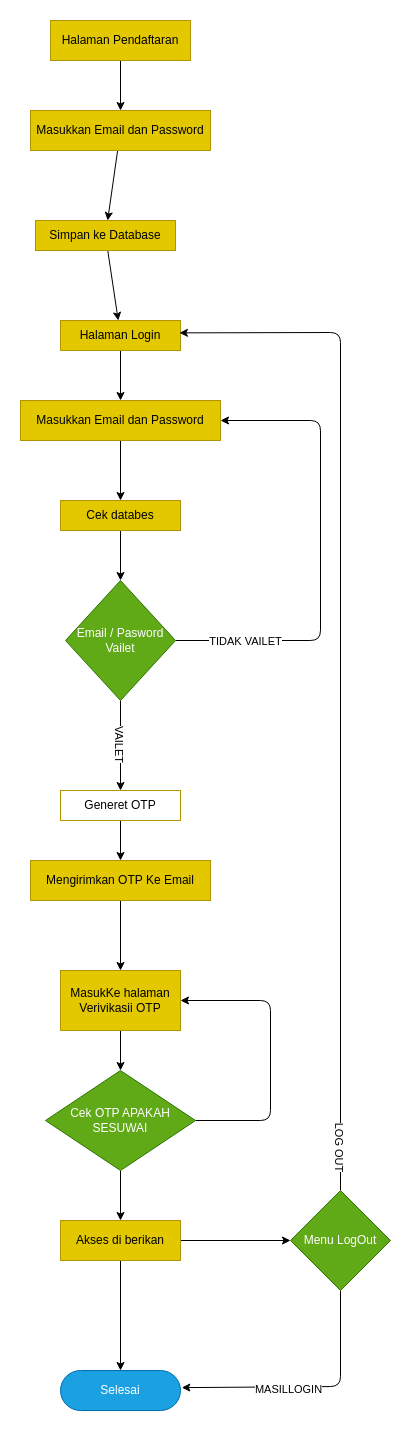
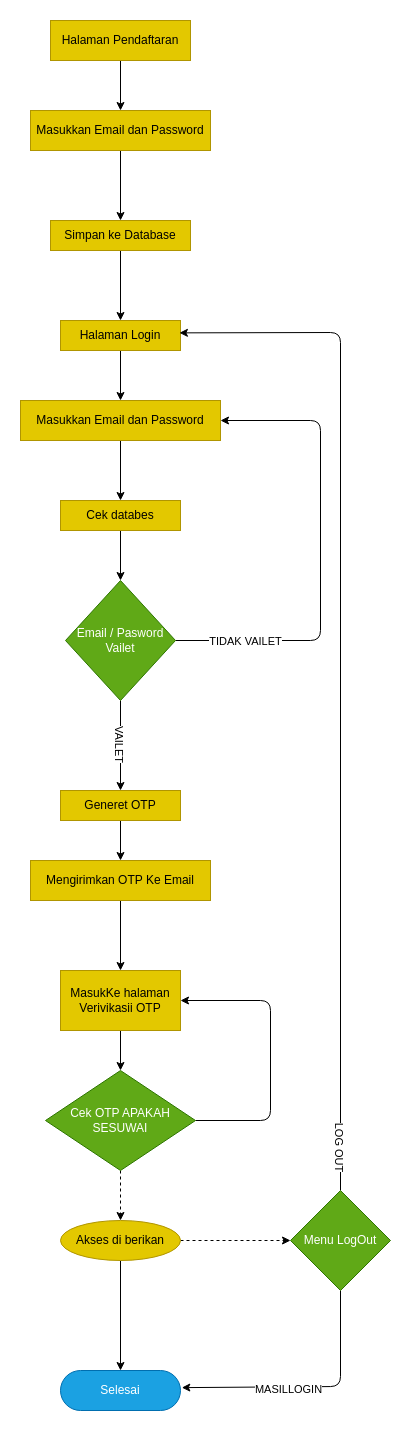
  <mxCell id="0" />
  <mxCell id="1" parent="0" />
  <mxCell id="2" value="" style="edgeStyle=none;html=1;labelBorderColor=none;" parent="1" source="3" target="5" edge="1"><mxGeometry relative="1" as="geometry" /></mxCell>
  <mxCell id="3" value="Halaman Pendaftaran" style="rounded=0;whiteSpace=wrap;html=1;labelBorderColor=none;fillColor=#e3c800;fontColor=#000000;strokeColor=#B09500;" parent="1" vertex="1"><mxGeometry x="50" y="20" width="140" height="40" as="geometry" /></mxCell>
  <mxCell id="4" value="" style="edgeStyle=none;html=1;labelBorderColor=none;" parent="1" source="5" target="7" edge="1"><mxGeometry relative="1" as="geometry" /></mxCell>
  <mxCell id="5" value="Masukkan Email dan Password" style="rounded=0;whiteSpace=wrap;html=1;labelBorderColor=none;fillColor=#e3c800;fontColor=#000000;strokeColor=#B09500;" parent="1" vertex="1"><mxGeometry x="30" y="110" width="180" height="40" as="geometry" /></mxCell>
  <mxCell id="6" value="" style="edgeStyle=none;html=1;labelBorderColor=none;" parent="1" source="7" target="9" edge="1"><mxGeometry relative="1" as="geometry" /></mxCell>
- <mxCell id="7" value="Simpan ke Database" style="rounded=0;whiteSpace=wrap;html=1;labelBorderColor=none;fillColor=#e3c800;fontColor=#000000;strokeColor=#B09500;" parent="1" vertex="1"><mxGeometry x="35" y="220" width="140" height="30" as="geometry" /></mxCell>
+ <mxCell id="7" value="Simpan ke Database" style="rounded=0;whiteSpace=wrap;html=1;labelBorderColor=none;fillColor=#e3c800;fontColor=#000000;strokeColor=#B09500;" parent="1" vertex="1"><mxGeometry x="50" y="220" width="140" height="30" as="geometry" /></mxCell>
  <mxCell id="8" value="" style="edgeStyle=none;html=1;labelBorderColor=none;" parent="1" source="9" target="11" edge="1"><mxGeometry relative="1" as="geometry" /></mxCell>
  <mxCell id="9" value="Halaman Login" style="rounded=0;whiteSpace=wrap;html=1;labelBorderColor=none;fillColor=#e3c800;fontColor=#000000;strokeColor=#B09500;" parent="1" vertex="1"><mxGeometry x="60" y="320" width="120" height="30" as="geometry" /></mxCell>
  <mxCell id="10" value="" style="edgeStyle=none;html=1;labelBorderColor=none;" parent="1" source="11" target="13" edge="1"><mxGeometry relative="1" as="geometry" /></mxCell>
  <mxCell id="11" value="Masukkan Email dan Password" style="rounded=0;whiteSpace=wrap;html=1;labelBorderColor=none;fillColor=#e3c800;fontColor=#000000;strokeColor=#B09500;" parent="1" vertex="1"><mxGeometry x="20" y="400" width="200" height="40" as="geometry" /></mxCell>
  <mxCell id="12" value="" style="edgeStyle=none;html=1;labelBorderColor=none;" parent="1" source="13" target="18" edge="1"><mxGeometry relative="1" as="geometry" /></mxCell>
  <mxCell id="13" value="Cek databes" style="rounded=0;whiteSpace=wrap;html=1;labelBorderColor=none;fillColor=#e3c800;fontColor=#000000;strokeColor=#B09500;" parent="1" vertex="1"><mxGeometry x="60" y="500" width="120" height="30" as="geometry" /></mxCell>
  <mxCell id="14" style="edgeStyle=none;html=1;entryX=1;entryY=0.5;entryDx=0;entryDy=0;labelBorderColor=none;" parent="1" source="18" target="11" edge="1"><mxGeometry relative="1" as="geometry"><mxPoint x="320" y="400" as="targetPoint" /><Array as="points"><mxPoint x="320" y="640" /><mxPoint x="320" y="420" /></Array></mxGeometry></mxCell>
  <mxCell id="15" value="TIDAK VAILET" style="edgeLabel;html=1;align=center;verticalAlign=middle;resizable=0;points=[];" parent="14" vertex="1" connectable="0"><mxGeometry x="-0.704" relative="1" as="geometry"><mxPoint as="offset" /></mxGeometry></mxCell>
  <mxCell id="16" value="" style="edgeStyle=none;html=1;labelBorderColor=none;" parent="1" source="18" target="20" edge="1"><mxGeometry relative="1" as="geometry" /></mxCell>
  <mxCell id="17" value="VAILET" style="edgeLabel;html=1;align=center;verticalAlign=middle;resizable=0;points=[];rotation=90;" parent="16" vertex="1" connectable="0"><mxGeometry x="-0.049" relative="1" as="geometry"><mxPoint as="offset" /></mxGeometry></mxCell>
  <mxCell id="18" value="Email / Pasword Vailet" style="rhombus;whiteSpace=wrap;html=1;labelBorderColor=none;fillColor=#60a917;strokeColor=#2D7600;fontColor=#ffffff;" parent="1" vertex="1"><mxGeometry x="65" y="580" width="110" height="120" as="geometry" /></mxCell>
  <mxCell id="19" value="" style="edgeStyle=none;html=1;labelBorderColor=none;" parent="1" source="20" target="22" edge="1"><mxGeometry relative="1" as="geometry" /></mxCell>
- <mxCell id="20" value="Generet OTP" style="rounded=0;whiteSpace=wrap;html=1;labelBorderColor=none;fillColor=#ffffff;fontColor=#000000;strokeColor=#B09500;" parent="1" vertex="1"><mxGeometry x="60" y="790" width="120" height="30" as="geometry" /></mxCell>
+ <mxCell id="20" value="Generet OTP" style="rounded=0;whiteSpace=wrap;html=1;labelBorderColor=none;fillColor=#e3c800;fontColor=#000000;strokeColor=#B09500;" parent="1" vertex="1"><mxGeometry x="60" y="790" width="120" height="30" as="geometry" /></mxCell>
  <mxCell id="21" value="" style="edgeStyle=none;html=1;labelBorderColor=none;" parent="1" source="22" target="24" edge="1"><mxGeometry relative="1" as="geometry" /></mxCell>
  <mxCell id="22" value="Mengirimkan OTP Ke Email" style="rounded=0;whiteSpace=wrap;html=1;labelBorderColor=none;fillColor=#e3c800;fontColor=#000000;strokeColor=#B09500;" parent="1" vertex="1"><mxGeometry x="30" y="860" width="180" height="40" as="geometry" /></mxCell>
  <mxCell id="23" value="" style="edgeStyle=none;html=1;labelBorderColor=none;" parent="1" source="24" target="27" edge="1"><mxGeometry relative="1" as="geometry" /></mxCell>
  <mxCell id="24" value="MasukKe halaman Verivikasii OTP" style="rounded=0;whiteSpace=wrap;html=1;labelBorderColor=none;fillColor=#e3c800;fontColor=#000000;strokeColor=#B09500;" parent="1" vertex="1"><mxGeometry x="60" y="970" width="120" height="60" as="geometry" /></mxCell>
  <mxCell id="25" style="edgeStyle=none;html=1;entryX=1;entryY=0.5;entryDx=0;entryDy=0;labelBorderColor=none;" parent="1" source="27" target="24" edge="1"><mxGeometry relative="1" as="geometry"><mxPoint x="250" y="1000" as="targetPoint" /><Array as="points"><mxPoint x="270" y="1120" /><mxPoint x="270" y="1000" /></Array></mxGeometry></mxCell>
- <mxCell id="26" value="" style="edgeStyle=none;html=1;labelBorderColor=none;" parent="1" source="27" target="30" edge="1"><mxGeometry relative="1" as="geometry" /></mxCell>
+ <mxCell id="26" value="" style="edgeStyle=none;html=1;labelBorderColor=none;dashed=1;" parent="1" source="27" target="30" edge="1"><mxGeometry relative="1" as="geometry" /></mxCell>
  <mxCell id="27" value="Cek OTP APAKAH SESUWAI" style="rhombus;whiteSpace=wrap;html=1;labelBorderColor=none;fillColor=#60a917;strokeColor=#2D7600;fontColor=#ffffff;" parent="1" vertex="1"><mxGeometry x="45" y="1070" width="150" height="100" as="geometry" /></mxCell>
- <mxCell id="28" value="" style="edgeStyle=none;html=1;labelBorderColor=none;" parent="1" source="30" target="35" edge="1"><mxGeometry relative="1" as="geometry" /></mxCell>
+ <mxCell id="28" value="" style="edgeStyle=none;html=1;labelBorderColor=none;dashed=1;" parent="1" source="30" target="35" edge="1"><mxGeometry relative="1" as="geometry" /></mxCell>
  <mxCell id="29" value="" style="edgeStyle=none;html=1;labelBorderColor=none;" parent="1" source="30" target="36" edge="1"><mxGeometry relative="1" as="geometry" /></mxCell>
- <mxCell id="30" value="Akses di berikan" style="rounded=0;whiteSpace=wrap;html=1;labelBorderColor=none;fillColor=#e3c800;fontColor=#000000;strokeColor=#B09500;" parent="1" vertex="1"><mxGeometry x="60" y="1220" width="120" height="40" as="geometry" /></mxCell>
+ <mxCell id="30" value="Akses di berikan" style="ellipse;whiteSpace=wrap;html=1;labelBorderColor=none;fillColor=#e3c800;fontColor=#000000;strokeColor=#B09500;" parent="1" vertex="1"><mxGeometry x="60" y="1220" width="120" height="40" as="geometry" /></mxCell>
  <mxCell id="31" style="edgeStyle=none;html=1;entryX=0.991;entryY=0.412;entryDx=0;entryDy=0;entryPerimeter=0;labelBorderColor=none;" parent="1" source="35" target="9" edge="1"><mxGeometry relative="1" as="geometry"><mxPoint x="330" y="300" as="targetPoint" /><Array as="points"><mxPoint x="340" y="332" /></Array></mxGeometry></mxCell>
  <mxCell id="32" value="LOG OUT" style="edgeLabel;html=1;align=center;verticalAlign=middle;resizable=0;points=[];rotation=90;labelBorderColor=none;" parent="31" vertex="1" connectable="0"><mxGeometry x="-0.496" relative="1" as="geometry"><mxPoint y="213" as="offset" /></mxGeometry></mxCell>
  <mxCell id="33" style="edgeStyle=none;html=1;entryX=1.011;entryY=0.428;entryDx=0;entryDy=0;entryPerimeter=0;labelBorderColor=none;" parent="1" source="35" target="36" edge="1"><mxGeometry relative="1" as="geometry"><Array as="points"><mxPoint x="340" y="1386" /></Array></mxGeometry></mxCell>
  <mxCell id="34" value="MASILLOGIN" style="edgeLabel;html=1;align=center;verticalAlign=middle;resizable=0;points=[];labelBorderColor=none;" parent="33" vertex="1" connectable="0"><mxGeometry x="0.167" y="2" relative="1" as="geometry"><mxPoint as="offset" /></mxGeometry></mxCell>
  <mxCell id="35" value="Menu LogOut" style="rhombus;whiteSpace=wrap;html=1;labelBorderColor=none;fillColor=#60a917;strokeColor=#2D7600;fontColor=#ffffff;" parent="1" vertex="1"><mxGeometry x="290" y="1190" width="100" height="100" as="geometry" /></mxCell>
  <mxCell id="36" value="Selesai" style="rounded=1;whiteSpace=wrap;html=1;arcSize=50;labelBorderColor=none;fillColor=#1ba1e2;fontColor=#ffffff;strokeColor=#006EAF;" parent="1" vertex="1"><mxGeometry x="60" y="1370" width="120" height="40" as="geometry" /></mxCell>
